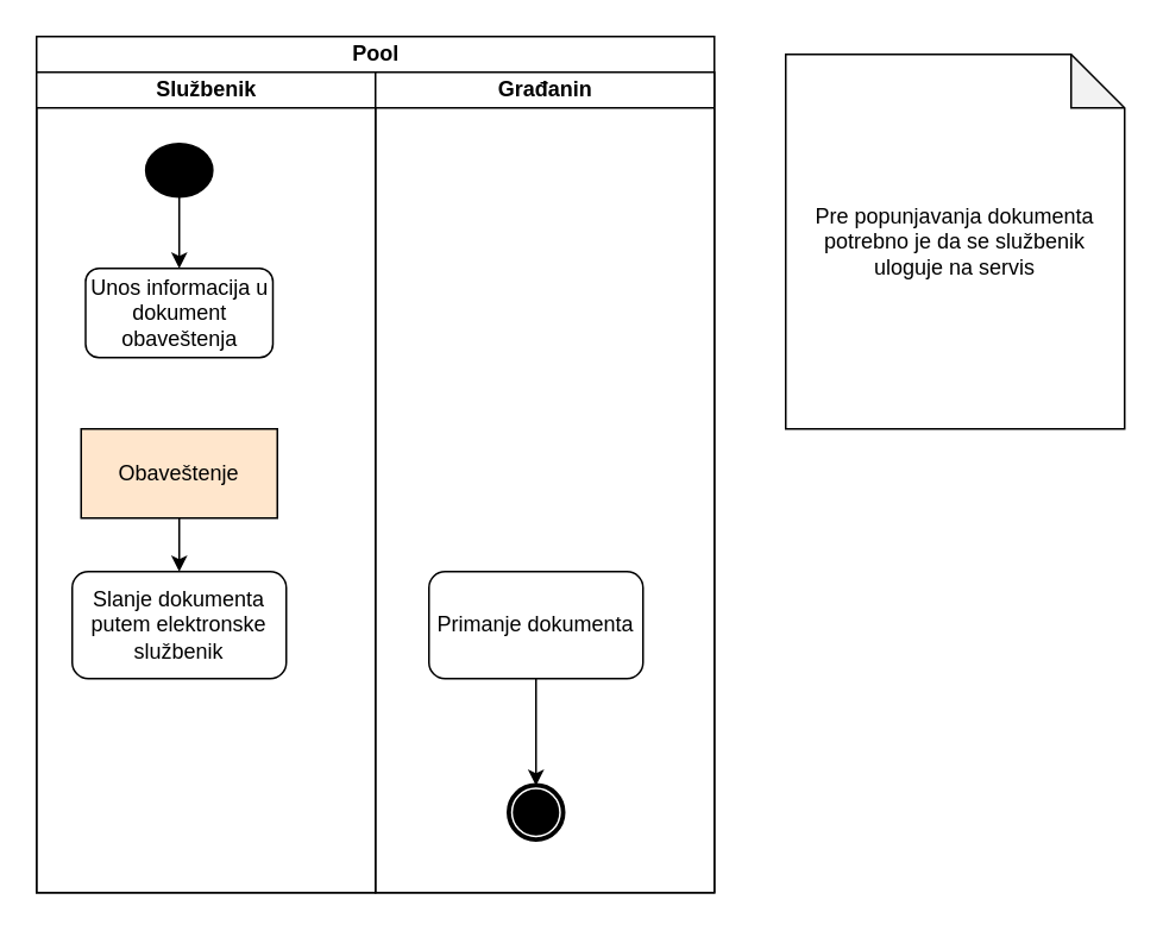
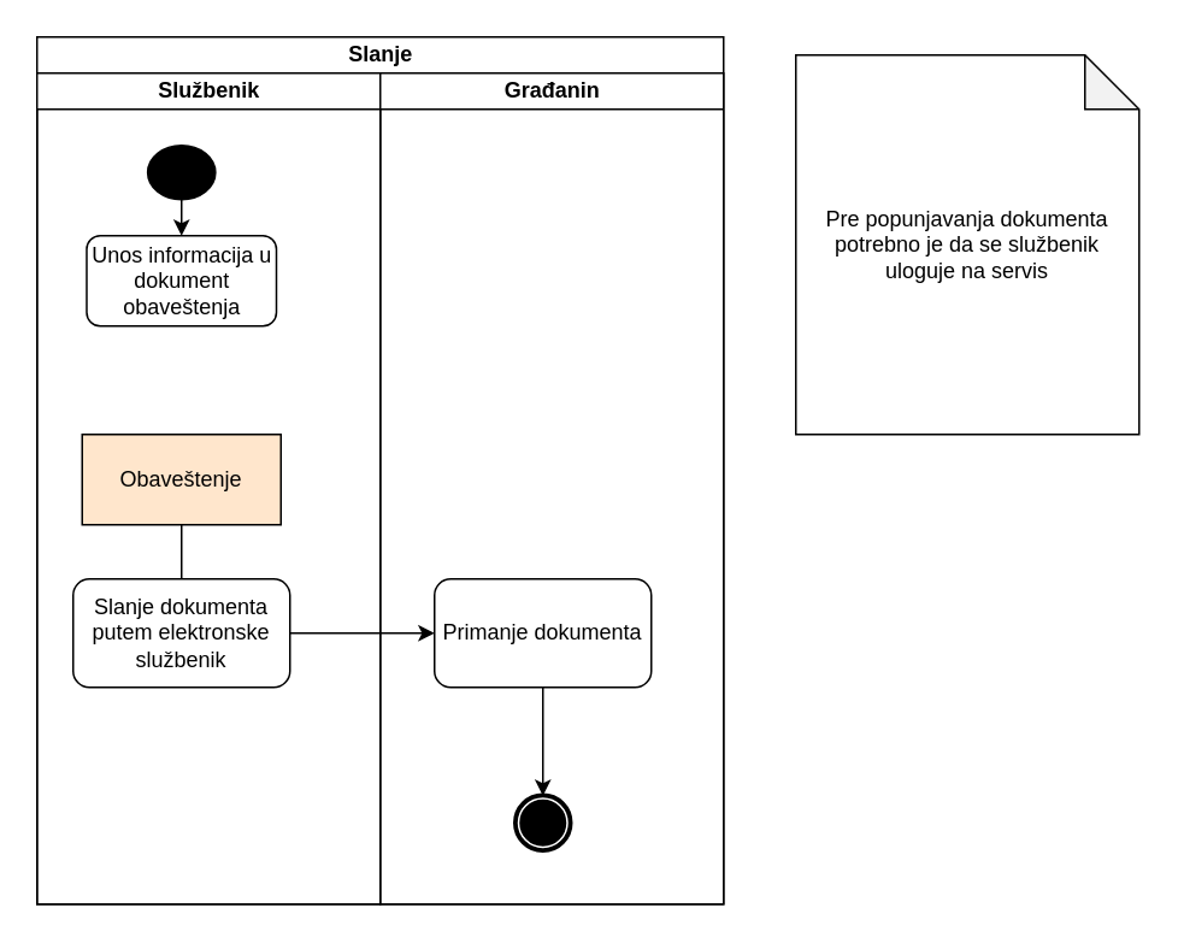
  <mxCell id="0" />
  <mxCell id="1" parent="0" />
- <mxCell id="2" value="Pool" style="swimlane;html=1;childLayout=stackLayout;resizeParent=1;resizeParentMax=0;startSize=20;" vertex="1" parent="1"><mxGeometry x="20" y="20" width="380" height="480" as="geometry" /></mxCell>
+ <mxCell id="2" value="Slanje" style="swimlane;html=1;childLayout=stackLayout;resizeParent=1;resizeParentMax=0;startSize=20;" vertex="1" parent="1"><mxGeometry x="20" y="20" width="380" height="480" as="geometry" /></mxCell>
  <mxCell id="3" value="Službenik" style="swimlane;html=1;startSize=20;align=center;labelBorderColor=none;" vertex="1" parent="2"><mxGeometry y="20" width="190" height="460" as="geometry"><mxRectangle y="20" width="30" height="460" as="alternateBounds" /></mxGeometry></mxCell>
  <mxCell id="4" style="edgeStyle=orthogonalEdgeStyle;rounded=0;orthogonalLoop=1;jettySize=auto;html=1;exitX=0.5;exitY=1;exitDx=0;exitDy=0;entryX=0.5;entryY=0;entryDx=0;entryDy=0;" edge="1" parent="3" source="5" target="6"><mxGeometry relative="1" as="geometry" /></mxCell>
  <mxCell id="5" value="" style="shape=mxgraph.bpmn.shape;html=1;verticalLabelPosition=bottom;labelBackgroundColor=#000000;verticalAlign=top;align=center;perimeter=ellipsePerimeter;outlineConnect=0;outline=standard;symbol=general;fillColor=#000000;" vertex="1" parent="3"><mxGeometry x="61.25" y="40" width="37.5" height="30" as="geometry" /></mxCell>
- <mxCell id="6" value="Unos informacija u dokument obaveštenja" style="rounded=1;whiteSpace=wrap;html=1;align=center;fillColor=#FFFFFF;" vertex="1" parent="3"><mxGeometry x="27.5" y="110" width="105" height="50" as="geometry" /></mxCell>
- <mxCell id="7" style="edgeStyle=orthogonalEdgeStyle;rounded=0;orthogonalLoop=1;jettySize=auto;html=1;entryX=0.5;entryY=0;entryDx=0;entryDy=0;" edge="1" parent="3" source="8" target="9"><mxGeometry relative="1" as="geometry" /></mxCell>
+ <mxCell id="6" value="Unos informacija u dokument obaveštenja" style="rounded=1;whiteSpace=wrap;html=1;align=center;fillColor=#FFFFFF;" vertex="1" parent="3"><mxGeometry x="27.5" y="90" width="105" height="50" as="geometry" /></mxCell>
+ <mxCell id="7" style="edgeStyle=orthogonalEdgeStyle;rounded=0;orthogonalLoop=1;jettySize=auto;html=1;entryX=0.5;entryY=0;entryDx=0;entryDy=0;endArrow=none;" edge="1" parent="3" source="8" target="9"><mxGeometry relative="1" as="geometry" /></mxCell>
  <mxCell id="8" value="Obaveštenje" style="rounded=0;whiteSpace=wrap;html=1;fillColor=#ffe6cc;align=center;" vertex="1" parent="3"><mxGeometry x="25" y="200" width="110" height="50" as="geometry" /></mxCell>
  <mxCell id="9" value="Slanje dokumenta putem elektronske službenik" style="rounded=1;whiteSpace=wrap;html=1;fillColor=#FFFFFF;align=center;" vertex="1" parent="3"><mxGeometry x="20" y="280" width="120" height="60" as="geometry" /></mxCell>
  <mxCell id="10" value="Građanin" style="swimlane;html=1;startSize=20;" vertex="1" parent="2"><mxGeometry x="190" y="20" width="190" height="460" as="geometry" /></mxCell>
  <mxCell id="11" value="" style="shape=mxgraph.bpmn.shape;html=1;verticalLabelPosition=bottom;labelBackgroundColor=#ffffff;verticalAlign=top;align=center;perimeter=ellipsePerimeter;outlineConnect=0;outline=end;symbol=terminate;" vertex="1" parent="10"><mxGeometry x="75" y="400" width="30" height="30" as="geometry" /></mxCell>
  <mxCell id="12" style="edgeStyle=orthogonalEdgeStyle;rounded=0;orthogonalLoop=1;jettySize=auto;html=1;entryX=0.5;entryY=0;entryDx=0;entryDy=0;" edge="1" parent="10" source="13" target="11"><mxGeometry relative="1" as="geometry" /></mxCell>
  <mxCell id="13" value="Primanje dokumenta" style="rounded=1;whiteSpace=wrap;html=1;fillColor=#FFFFFF;align=center;" vertex="1" parent="10"><mxGeometry x="30" y="280" width="120" height="60" as="geometry" /></mxCell>
+ <mxCell id="14" style="edgeStyle=orthogonalEdgeStyle;rounded=0;orthogonalLoop=1;jettySize=auto;html=1;exitX=1;exitY=0.5;exitDx=0;exitDy=0;entryX=0;entryY=0.5;entryDx=0;entryDy=0;" edge="1" parent="2" source="9" target="13"><mxGeometry relative="1" as="geometry" /></mxCell>
  <mxCell id="15" value="Pre popunjavanja dokumenta potrebno je da se službenik uloguje na servis" style="shape=note;whiteSpace=wrap;html=1;backgroundOutline=1;darkOpacity=0.05;fillColor=#FFFFFF;align=center;" vertex="1" parent="1"><mxGeometry x="440" y="30" width="190" height="210" as="geometry" /></mxCell>
